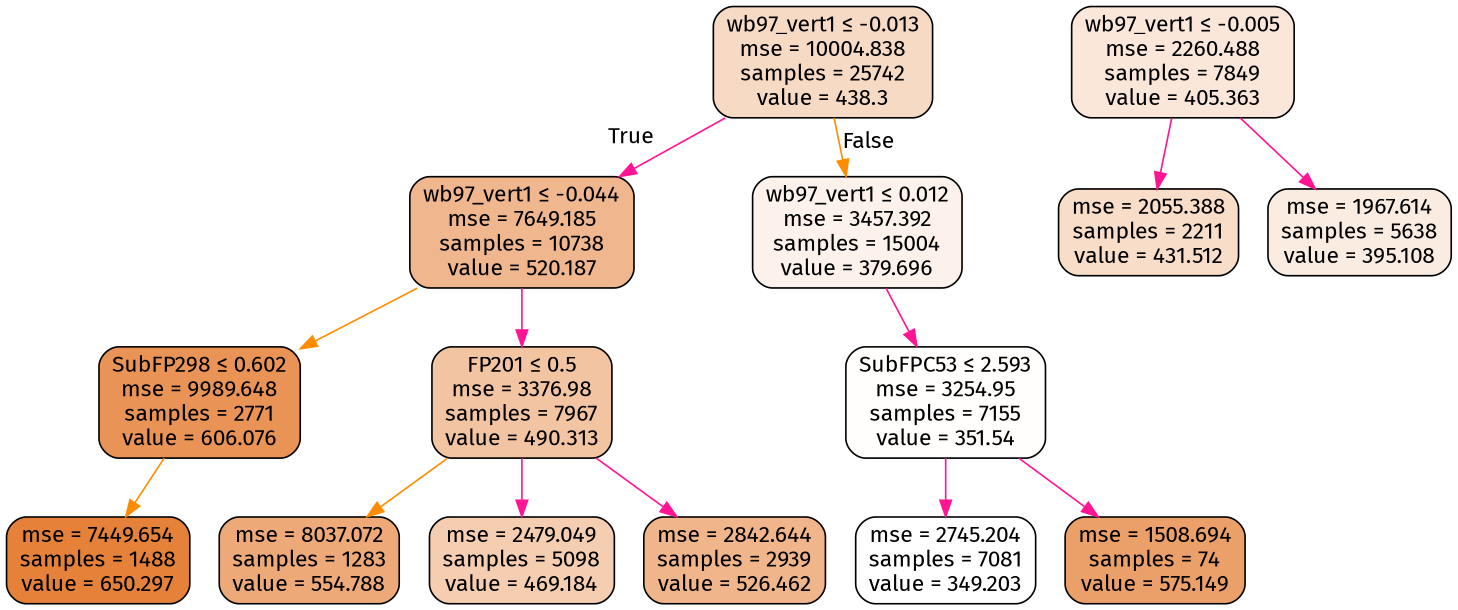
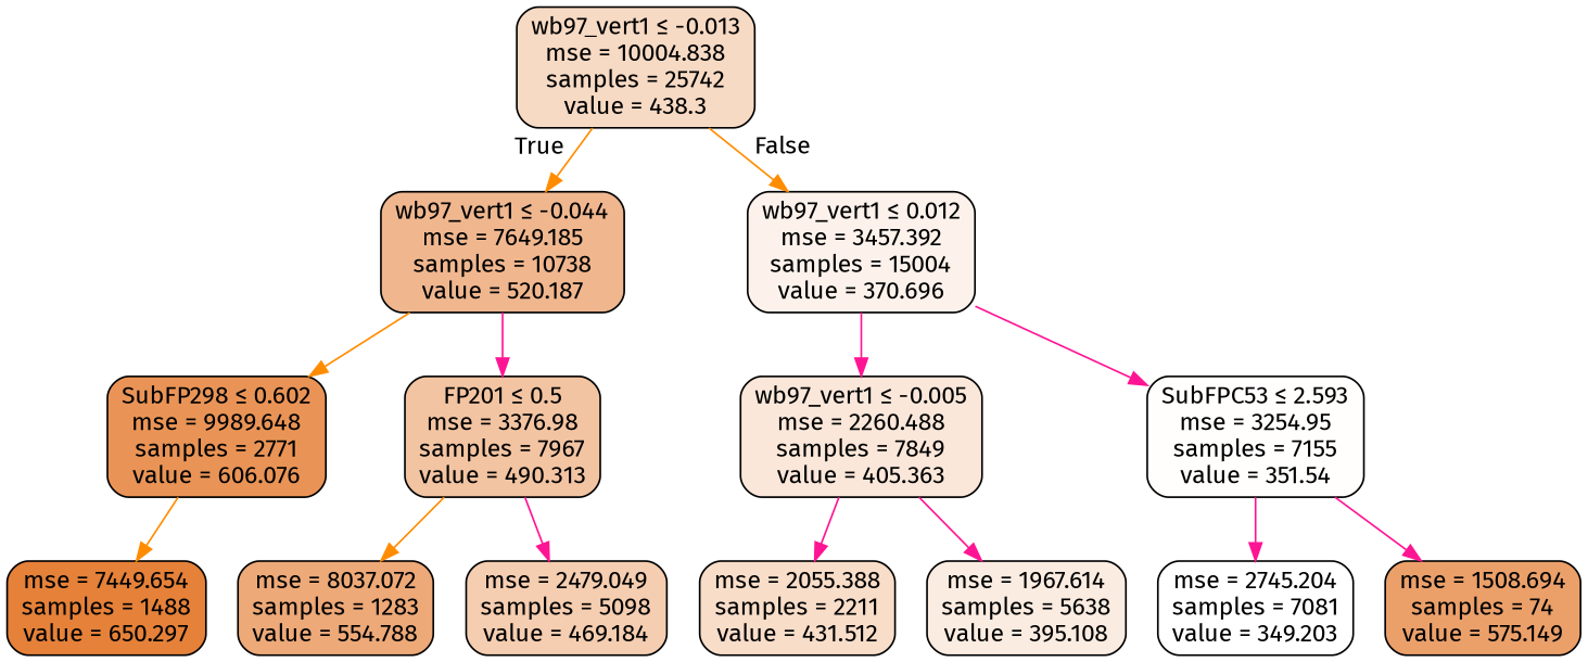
  digraph {
    fontname="Fira Sans"
    node [color=black fontname="Fira Sans" shape=box style="filled, rounded"]
    edge [color=deeppink fontname="Fira Sans"]
    n1 [fillcolor="#f7dac4" label=<wb97_vert1 &le; -0.013<br/>mse = 10004.838<br/>samples = 25742<br/>value = 438.3>]
    n2 [fillcolor="#f0b78f" label=<wb97_vert1 &le; -0.044<br/>mse = 7649.185<br/>samples = 10738<br/>value = 520.187>]
-   n3 [fillcolor="#fcf2eb" label=<wb97_vert1 &le; 0.012<br/>mse = 3457.392<br/>samples = 15004<br/>value = 379.696>]
+   n3 [fillcolor="#fcf2eb" label=<wb97_vert1 &le; 0.012<br/>mse = 3457.392<br/>samples = 15004<br/>value = 370.696>]
    n4 [fillcolor="#e99456" label=<SubFP298 &le; 0.602<br/>mse = 9989.648<br/>samples = 2771<br/>value = 606.076>]
    n5 [fillcolor="#f3c4a2" label=<FP201 &le; 0.5<br/>mse = 3376.98<br/>samples = 7967<br/>value = 490.313>]
    n6 [fillcolor="#fae7da" label=<wb97_vert1 &le; -0.005<br/>mse = 2260.488<br/>samples = 7849<br/>value = 405.363>]
    n7 [fillcolor="#fffefd" label=<SubFPC53 &le; 2.593<br/>mse = 3254.95<br/>samples = 7155<br/>value = 351.54>]
    n8 [fillcolor="#e58139" label=<mse = 7449.654<br/>samples = 1488<br/>value = 650.297>]
    n9 [fillcolor="#eda978" label=<mse = 8037.072<br/>samples = 1283<br/>value = 554.788>]
    n10 [fillcolor="#f5cdb0" label=<mse = 2479.049<br/>samples = 5098<br/>value = 469.184>]
-   n11 [fillcolor="#f0b58a" label=<mse = 2842.644<br/>samples = 2939<br/>value = 526.462>]
    n12 [fillcolor="#f8ddc9" label=<mse = 2055.388<br/>samples = 2211<br/>value = 431.512>]
    n13 [fillcolor="#fbece1" label=<mse = 1967.614<br/>samples = 5638<br/>value = 395.108>]
    n14 [fillcolor="#ffffff" label=<mse = 2745.204<br/>samples = 7081<br/>value = 349.203>]
    n15 [fillcolor="#eba06a" label=<mse = 1508.694<br/>samples = 74<br/>value = 575.149>]
-   n1 -> n2 [headlabel=True labelangle=45 labeldistance=2.5]
+   n1 -> n2 [color=darkorange headlabel=True labelangle=45 labeldistance=2.5]
    n1 -> n3 [color=darkorange headlabel=False labelangle=-45 labeldistance=2.5]
    n2 -> n4 [color=darkorange]
    n2 -> n5
+   n3 -> n6
    n3 -> n7
    n4 -> n8 [color=darkorange]
    n5 -> n9 [color=darkorange]
    n5 -> n10
-   n5 -> n11
    n6 -> n12
    n6 -> n13
    n7 -> n14
    n7 -> n15
  }
